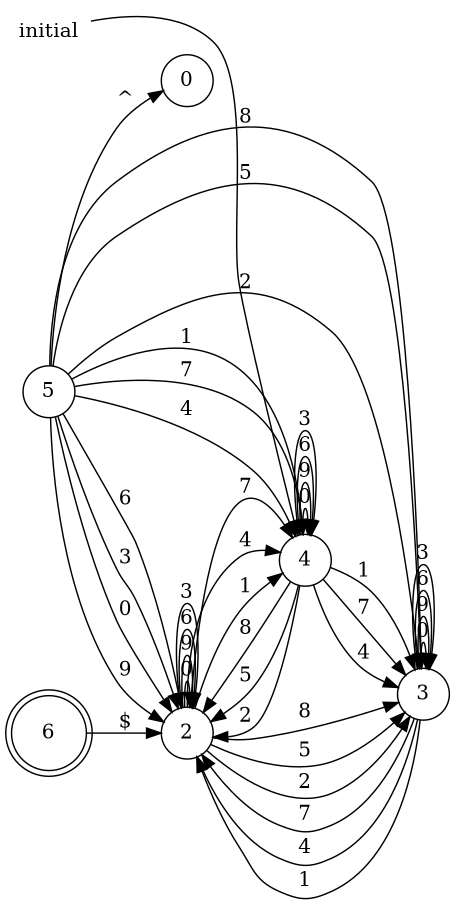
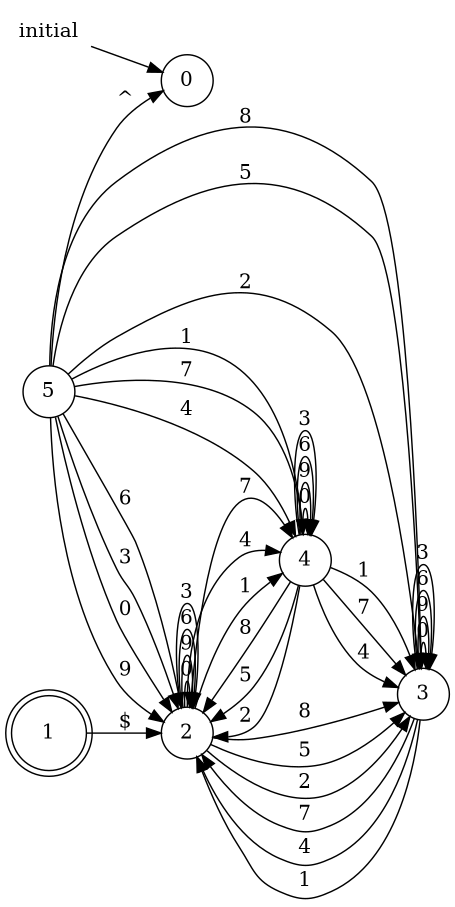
  digraph {
    rankdir=LR
    node [shape=circle]
    5
    0
    2
    4
    3
    initial [shape=plaintext]
-   1 [shape=doublecircle label=6]
+   1 [shape=doublecircle]
    5 -> 0 [label="^"]
    5 -> 2 [label=0]
    5 -> 2 [label=9]
    5 -> 2 [label=6]
    5 -> 2 [label=3]
    5 -> 4 [label=7]
    5 -> 4 [label=4]
    5 -> 4 [label=1]
    5 -> 3 [label=8]
    5 -> 3 [label=5]
    5 -> 3 [label=2]
    2 -> 2 [label=0]
    2 -> 2 [label=9]
    2 -> 2 [label=6]
    2 -> 2 [label=3]
    2 -> 4 [label=7]
    2 -> 4 [label=4]
    2 -> 4 [label=1]
    2 -> 3 [label=8]
    2 -> 3 [label=5]
    2 -> 3 [label=2]
    4 -> 2 [label=8]
    4 -> 2 [label=5]
    4 -> 2 [label=2]
    4 -> 4 [label=0]
    4 -> 4 [label=9]
    4 -> 4 [label=6]
    4 -> 4 [label=3]
    4 -> 3 [label=7]
    4 -> 3 [label=4]
    4 -> 3 [label=1]
    3 -> 2 [label=7]
    3 -> 2 [label=4]
    3 -> 2 [label=1]
    3 -> 3 [label=0]
    3 -> 3 [label=9]
    3 -> 3 [label=6]
    3 -> 3 [label=3]
-   initial -> 4
+   initial -> 0
    1 -> 2 [label="$"]
  }
